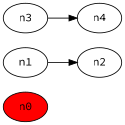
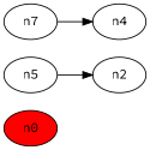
  digraph {
    fontname="Source Code Pro"
    rankdir=LR
    node [fontname="Source Code Pro"]
    edge [fontname="Source Code Pro"]
    n0 [fillcolor=red style=filled]
-   n1
+   n1 [label=n5]
    n2
-   n3
+   n3 [label=n7]
    n4
    subgraph sub_1 {
      n0
    }
    n1 -> n2
    n3 -> n4
  }
